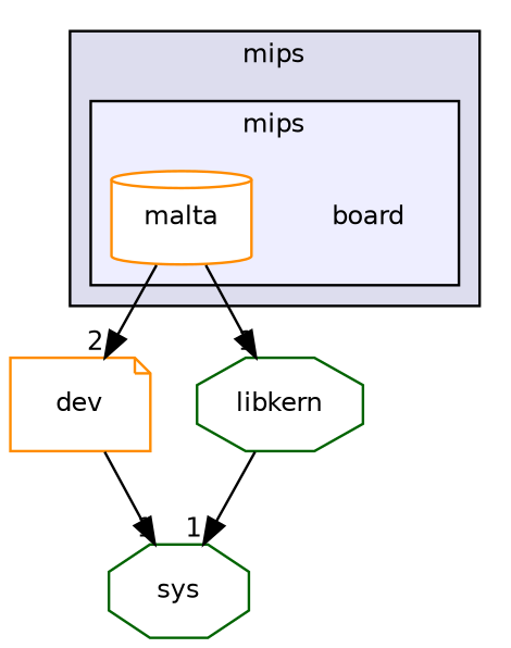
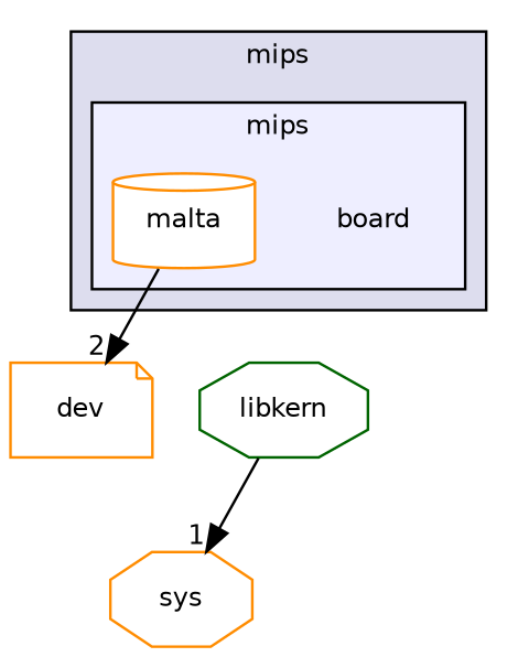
  digraph {
    compound=true
    node [color=darkgreen fontname=Helvetica fontsize=10 shape=octagon fillcolor=white style=filled]
    edge [headlabel=1 labeldistance=1.5 labelfontname=Helvetica labelfontsize=10]
    n1 [label=board shape=plaintext fillcolor="" style=""]
    n2 [color=darkorange label=malta shape=cylinder]
    n3 [color=darkorange label=dev shape=note]
    n4 [label=libkern fillcolor="" style=""]
-   n5 [label=sys]
+   n5 [color=darkorange label=sys]
    subgraph cluster_1 {
      bgcolor="#ddddee"
      fontname=Helvetica
      fontsize=10
      label=mips
      pencolor=black
      subgraph cluster_2 {
        bgcolor="#eeeeff"
        fontname=Helvetica
        fontsize=10
        label=mips
        pencolor=black
        n1
        n2
      }
    }
    n2 -> n3 [headlabel=2]
-   n2 -> n4
-   n3 -> n5
    n4 -> n5
  }
